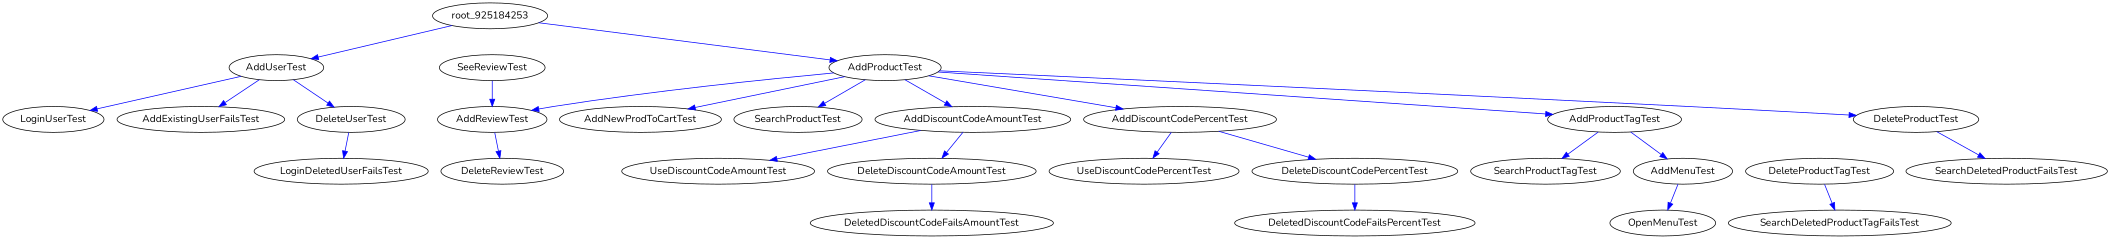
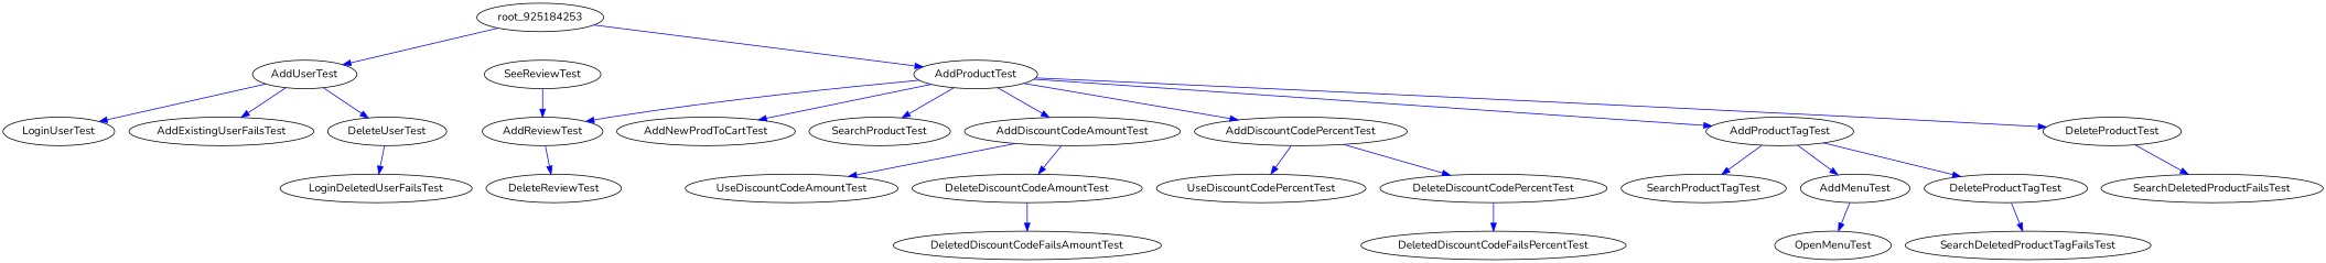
  strict digraph {
    fontname=Nunito
    node [fontname=Nunito]
    edge [color=blue fontname=Nunito]
    n1 [color=black label=root_925184253]
    n2 [label=AddUserTest]
    n3 [label=AddProductTest]
    n4 [label=LoginUserTest]
    n5 [label=AddExistingUserFailsTest]
    n6 [label=DeleteUserTest]
    n7 [label=AddNewProdToCartTest]
    n8 [label=SearchProductTest]
    n9 [label=AddReviewTest]
    n10 [label=AddDiscountCodeAmountTest]
    n11 [label=AddDiscountCodePercentTest]
    n12 [label=AddProductTagTest]
    n13 [label=DeleteProductTest]
    n14 [label=LoginDeletedUserFailsTest]
    n15 [label=DeleteReviewTest]
    n16 [label=UseDiscountCodeAmountTest]
    n17 [label=DeleteDiscountCodeAmountTest]
    n18 [label=UseDiscountCodePercentTest]
    n19 [label=DeleteDiscountCodePercentTest]
    n20 [label=SearchProductTagTest]
    n21 [label=AddMenuTest]
    n22 [label=DeleteProductTagTest]
    n23 [label=SearchDeletedProductFailsTest]
    n24 [label=SeeReviewTest]
    n25 [label=DeletedDiscountCodeFailsAmountTest]
    n26 [label=DeletedDiscountCodeFailsPercentTest]
    n27 [label=OpenMenuTest]
    n28 [label=SearchDeletedProductTagFailsTest]
    n1 -> n2
    n1 -> n3
    n2 -> n4
    n2 -> n5
    n2 -> n6
    n3 -> n7
    n3 -> n8
    n3 -> n9
    n3 -> n10
    n3 -> n11
    n3 -> n12
    n3 -> n13
    n6 -> n14
    n9 -> n15
    n10 -> n16
    n10 -> n17
    n11 -> n18
    n11 -> n19
    n12 -> n20
    n12 -> n21
+   n12 -> n22
    n13 -> n23
    n17 -> n25
    n19 -> n26
    n21 -> n27
    n22 -> n28
    n24 -> n9
  }
